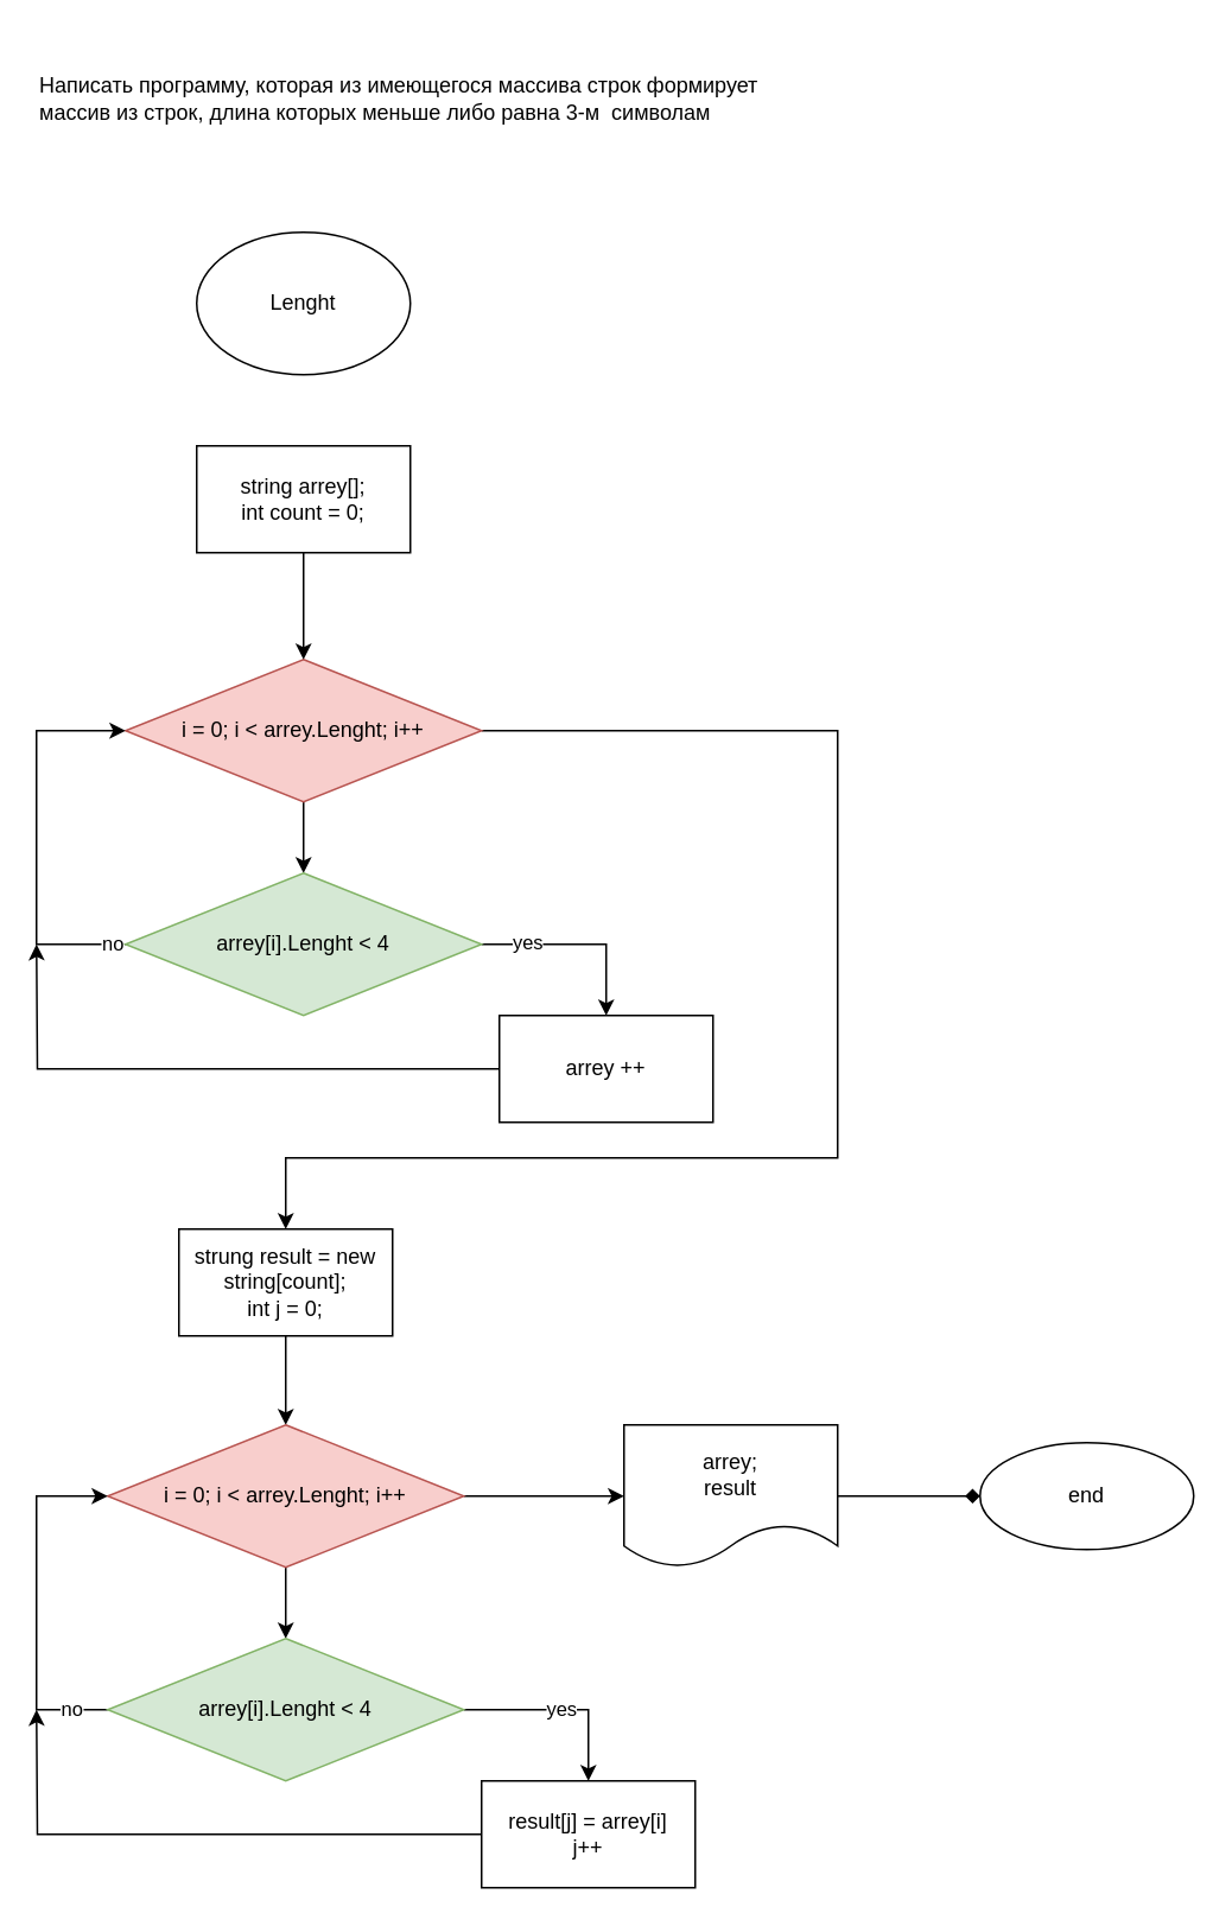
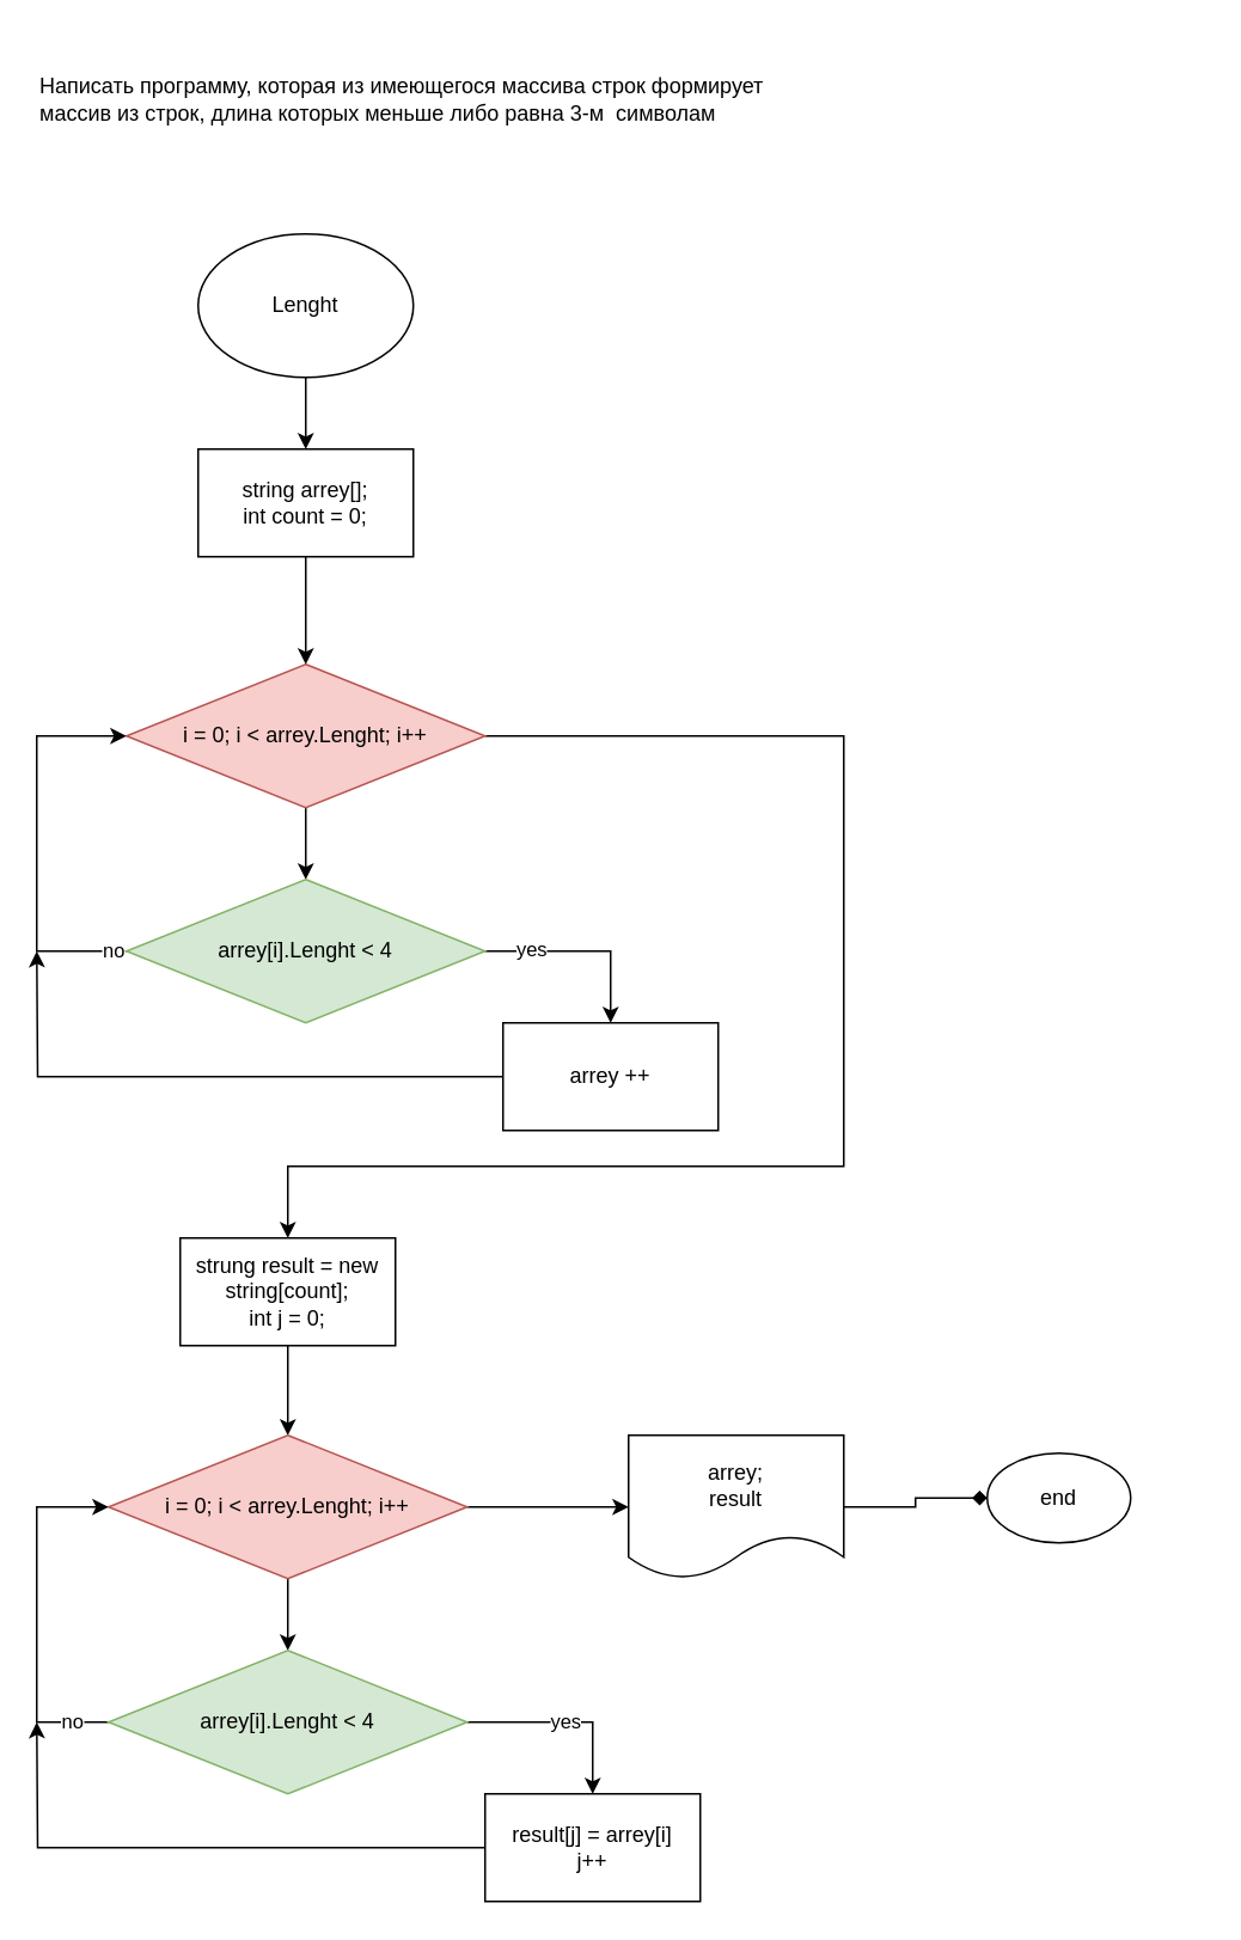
  <mxCell id="0" />
  <mxCell id="1" parent="0" />
+ <mxCell id="2" value="" style="edgeStyle=orthogonalEdgeStyle;rounded=0;orthogonalLoop=1;jettySize=auto;html=1;entryX=0.5;entryY=0;entryDx=0;entryDy=0;" parent="1" source="3" target="13" edge="1"><mxGeometry relative="1" as="geometry"><mxPoint x="170" y="250" as="targetPoint" /></mxGeometry></mxCell>
  <mxCell id="3" value="Lenght" style="ellipse;whiteSpace=wrap;html=1;" parent="1" vertex="1"><mxGeometry x="110" y="130" width="120" height="80" as="geometry" /></mxCell>
  <mxCell id="4" value="Написать программу, которая из имеющегося массива строк формирует массив из строк, длина которых меньше либо равна 3-м&amp;nbsp; символам" style="text;html=1;strokeColor=none;fillColor=none;align=left;verticalAlign=middle;whiteSpace=wrap;rounded=0;" parent="1" vertex="1"><mxGeometry x="20" y="20" width="440" height="70" as="geometry" /></mxCell>
  <mxCell id="5" value="" style="edgeStyle=orthogonalEdgeStyle;rounded=0;orthogonalLoop=1;jettySize=auto;html=1;entryX=0.5;entryY=0;entryDx=0;entryDy=0;" parent="1" source="7" target="12" edge="1"><mxGeometry relative="1" as="geometry"><mxPoint x="170" y="490" as="targetPoint" /></mxGeometry></mxCell>
  <mxCell id="6" value="" style="edgeStyle=orthogonalEdgeStyle;rounded=0;orthogonalLoop=1;jettySize=auto;html=1;" parent="1" source="7" target="17" edge="1"><mxGeometry relative="1" as="geometry"><Array as="points"><mxPoint x="470" y="410" /><mxPoint x="470" y="650" /><mxPoint x="160" y="650" /></Array></mxGeometry></mxCell>
  <mxCell id="7" value="i = 0; i &amp;lt; arrey.Lenght; i++" style="rhombus;whiteSpace=wrap;html=1;fillColor=#f8cecc;strokeColor=#b85450;fontColor=#000000;" parent="1" vertex="1"><mxGeometry x="70" y="370" width="200" height="80" as="geometry" /></mxCell>
  <mxCell id="8" style="edgeStyle=orthogonalEdgeStyle;rounded=0;orthogonalLoop=1;jettySize=auto;html=1;exitX=0.5;exitY=1;exitDx=0;exitDy=0;" parent="1" source="13" target="7" edge="1"><mxGeometry relative="1" as="geometry"><mxPoint x="170" y="310" as="sourcePoint" /></mxGeometry></mxCell>
  <mxCell id="9" value="" style="edgeStyle=orthogonalEdgeStyle;rounded=0;orthogonalLoop=1;jettySize=auto;html=1;entryX=0.5;entryY=0;entryDx=0;entryDy=0;" parent="1" source="12" target="15" edge="1"><mxGeometry relative="1" as="geometry" /></mxCell>
  <mxCell id="10" value="yes" style="edgeLabel;html=1;align=center;verticalAlign=middle;resizable=0;points=[];" parent="9" vertex="1" connectable="0"><mxGeometry x="-0.55" y="2" relative="1" as="geometry"><mxPoint as="offset" /></mxGeometry></mxCell>
  <mxCell id="11" value="no" style="edgeStyle=orthogonalEdgeStyle;rounded=0;orthogonalLoop=1;jettySize=auto;html=1;exitX=0;exitY=0.5;exitDx=0;exitDy=0;entryX=0;entryY=0.5;entryDx=0;entryDy=0;" parent="1" source="12" target="7" edge="1"><mxGeometry x="-0.933" relative="1" as="geometry"><Array as="points"><mxPoint x="20" y="530" /><mxPoint x="20" y="410" /></Array><mxPoint as="offset" /></mxGeometry></mxCell>
  <mxCell id="12" value="arrey[i].Lenght &amp;lt; 4" style="rhombus;whiteSpace=wrap;html=1;fillColor=#d5e8d4;strokeColor=#82b366;fontColor=#000000;" parent="1" vertex="1"><mxGeometry x="70" y="490" width="200" height="80" as="geometry" /></mxCell>
  <mxCell id="13" value="string arrey[];&lt;br&gt;int count = 0;" style="rounded=0;whiteSpace=wrap;html=1;" parent="1" vertex="1"><mxGeometry x="110" y="250" width="120" height="60" as="geometry" /></mxCell>
  <mxCell id="14" style="edgeStyle=orthogonalEdgeStyle;rounded=0;orthogonalLoop=1;jettySize=auto;html=1;" parent="1" source="15" edge="1"><mxGeometry relative="1" as="geometry"><mxPoint x="20" y="530" as="targetPoint" /></mxGeometry></mxCell>
  <mxCell id="15" value="arrey ++" style="whiteSpace=wrap;html=1;" parent="1" vertex="1"><mxGeometry x="280" y="570" width="120" height="60" as="geometry" /></mxCell>
  <mxCell id="16" style="edgeStyle=orthogonalEdgeStyle;rounded=0;orthogonalLoop=1;jettySize=auto;html=1;entryX=0.5;entryY=0;entryDx=0;entryDy=0;" parent="1" source="17" target="20" edge="1"><mxGeometry relative="1" as="geometry" /></mxCell>
  <mxCell id="17" value="strung result = new string[count];&lt;br&gt;int j = 0;" style="whiteSpace=wrap;html=1;" parent="1" vertex="1"><mxGeometry x="100" y="690" width="120" height="60" as="geometry" /></mxCell>
  <mxCell id="18" style="edgeStyle=orthogonalEdgeStyle;rounded=0;orthogonalLoop=1;jettySize=auto;html=1;entryX=0.5;entryY=0;entryDx=0;entryDy=0;" parent="1" source="20" target="25" edge="1"><mxGeometry relative="1" as="geometry" /></mxCell>
  <mxCell id="19" style="edgeStyle=orthogonalEdgeStyle;rounded=0;orthogonalLoop=1;jettySize=auto;html=1;entryX=0;entryY=0.5;entryDx=0;entryDy=0;" parent="1" source="20" target="27" edge="1"><mxGeometry relative="1" as="geometry" /></mxCell>
  <mxCell id="20" value="i = 0; i &amp;lt; arrey.Lenght; i++" style="rhombus;whiteSpace=wrap;html=1;fillColor=#f8cecc;strokeColor=#b85450;fontColor=#000000;" parent="1" vertex="1"><mxGeometry x="60" y="800" width="200" height="80" as="geometry" /></mxCell>
  <mxCell id="21" style="edgeStyle=orthogonalEdgeStyle;rounded=0;orthogonalLoop=1;jettySize=auto;html=1;" parent="1" source="22" edge="1"><mxGeometry relative="1" as="geometry"><mxPoint x="20" y="960" as="targetPoint" /></mxGeometry></mxCell>
  <mxCell id="22" value="result[j] = arrey[i]&lt;br&gt;j++" style="whiteSpace=wrap;html=1;" parent="1" vertex="1"><mxGeometry x="270" y="1000" width="120" height="60" as="geometry" /></mxCell>
  <mxCell id="23" value="yes" style="edgeStyle=orthogonalEdgeStyle;rounded=0;orthogonalLoop=1;jettySize=auto;html=1;entryX=0.5;entryY=0;entryDx=0;entryDy=0;" parent="1" source="25" target="22" edge="1"><mxGeometry relative="1" as="geometry" /></mxCell>
  <mxCell id="24" value="no" style="edgeStyle=orthogonalEdgeStyle;rounded=0;orthogonalLoop=1;jettySize=auto;html=1;entryX=0;entryY=0.5;entryDx=0;entryDy=0;exitX=0;exitY=0.5;exitDx=0;exitDy=0;" parent="1" source="25" target="20" edge="1"><mxGeometry x="-0.8" relative="1" as="geometry"><Array as="points"><mxPoint x="20" y="960" /><mxPoint x="20" y="840" /></Array><mxPoint as="offset" /></mxGeometry></mxCell>
  <mxCell id="25" value="arrey[i].Lenght &amp;lt; 4" style="rhombus;whiteSpace=wrap;html=1;fillColor=#d5e8d4;strokeColor=#82b366;fontColor=#000000;" parent="1" vertex="1"><mxGeometry x="60" y="920" width="200" height="80" as="geometry" /></mxCell>
  <mxCell id="26" value="" style="edgeStyle=orthogonalEdgeStyle;rounded=0;orthogonalLoop=1;jettySize=auto;html=1;endArrow=diamond;" parent="1" source="27" target="28" edge="1"><mxGeometry relative="1" as="geometry" /></mxCell>
  <mxCell id="27" value="arrey;&lt;br&gt;result" style="shape=document;whiteSpace=wrap;html=1;boundedLbl=1;" parent="1" vertex="1"><mxGeometry x="350" y="800" width="120" height="80" as="geometry" /></mxCell>
- <mxCell id="28" value="end" style="ellipse;whiteSpace=wrap;html=1;" parent="1" vertex="1"><mxGeometry x="550" y="810" width="120" height="60" as="geometry" /></mxCell>
+ <mxCell id="28" value="end" style="ellipse;whiteSpace=wrap;html=1;" parent="1" vertex="1"><mxGeometry x="550" y="810" width="80" height="50" as="geometry" /></mxCell>
